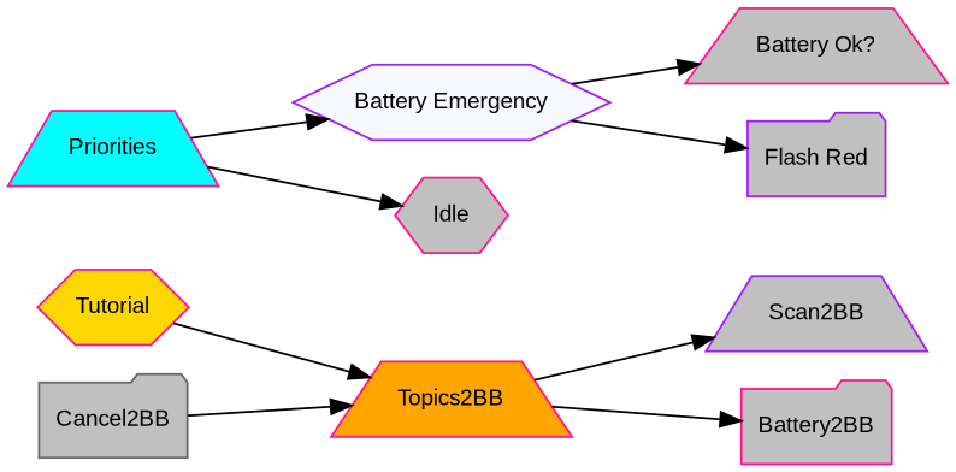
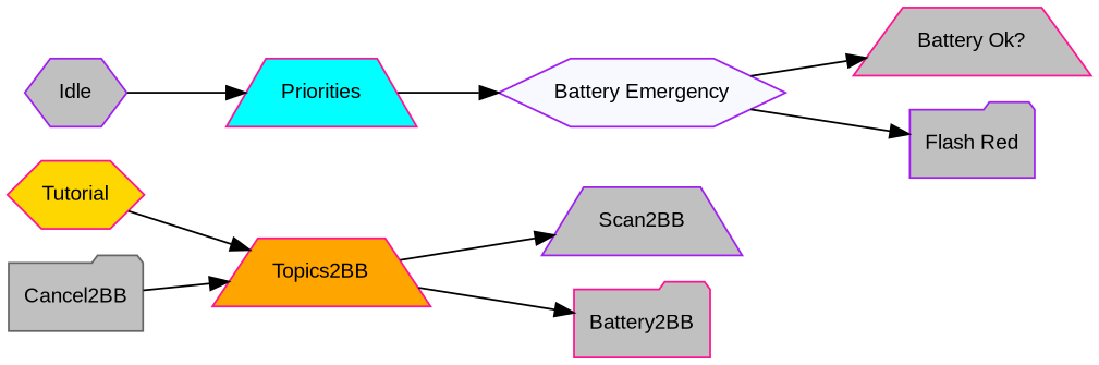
  digraph {
    fontname="Liberation Sans"
    rankdir=LR
    node [color=deeppink fillcolor=gray fontcolor=black fontname="Liberation Sans" fontsize=11 shape=trapezium style=filled]
    edge [fontname="Liberation Sans"]
    Tutorial [fillcolor=gold shape=hexagon]
    Topics2BB [fillcolor=orange]
    Scan2BB [color=purple]
    Battery2BB [shape=folder]
    Priorities [fillcolor=cyan]
    "Battery Emergency" [color=purple fillcolor=ghostwhite shape=hexagon]
-   Idle [shape=hexagon]
+   Idle [color=purple shape=hexagon]
    Cancel2BB [color=gray40 shape=folder]
    "Battery Ok?"
    "Flash Red" [color=purple shape=folder]
    Tutorial -> Topics2BB
    Topics2BB -> Scan2BB
    Topics2BB -> Battery2BB
    Priorities -> "Battery Emergency"
-   Priorities -> Idle
+   Idle -> Priorities
    "Battery Emergency" -> "Battery Ok?"
    "Battery Emergency" -> "Flash Red"
    Cancel2BB -> Topics2BB
  }
